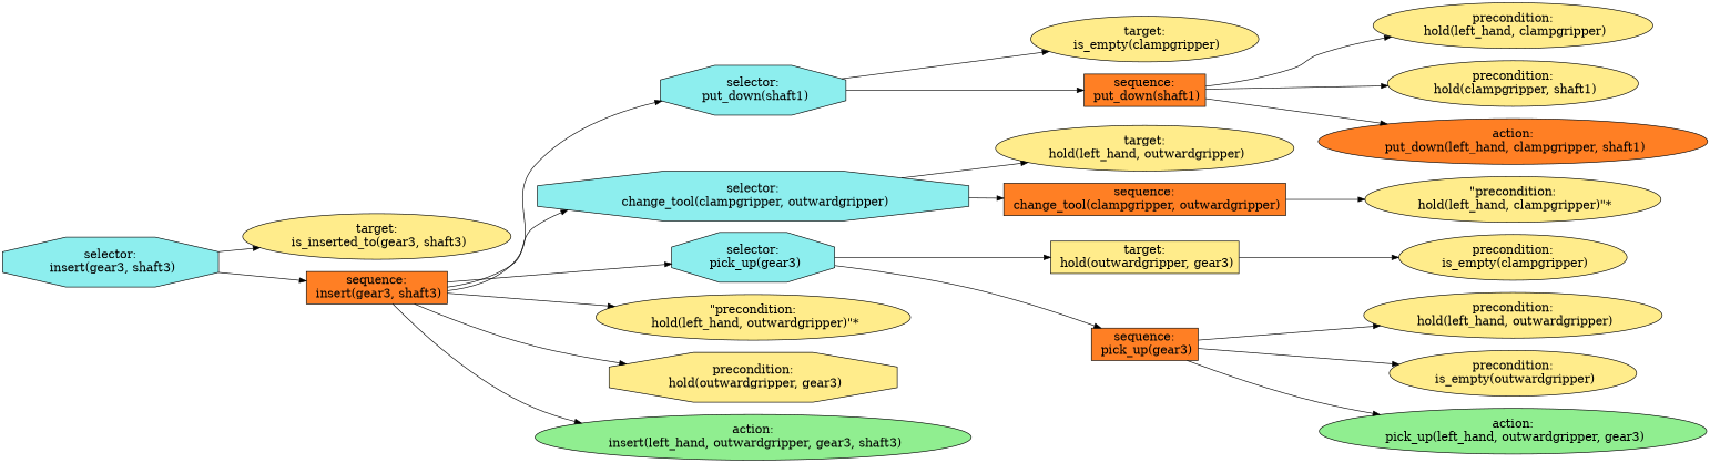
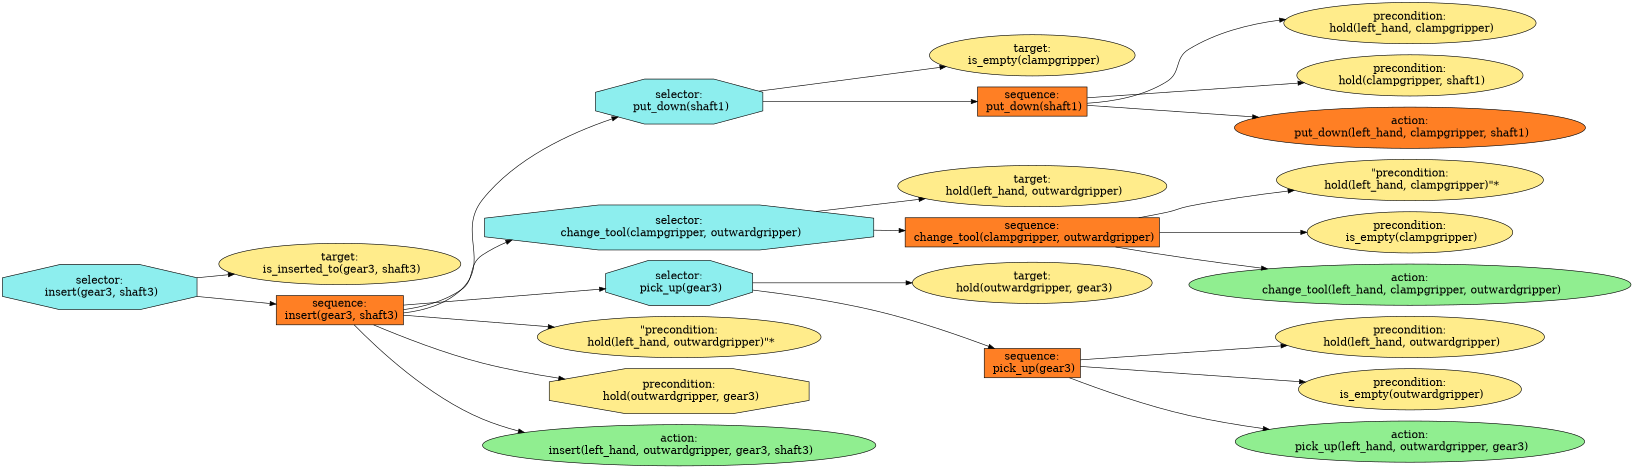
  digraph {
    fontname="times-roman"
    ordering=out
    rankdir=LR
    node [fillcolor=lightgoldenrod1 fontcolor=black fontname="times-roman" fontsize=18 shape=ellipse style=filled]
    edge [fontname="times-roman"]
    n1 [fillcolor=darkslategray2 label="selector:\n insert(gear3, shaft3)" shape=octagon]
    n2 [label="target:\n is_inserted_to(gear3, shaft3)"]
    n3 [fillcolor=chocolate1 label="sequence:\n insert(gear3, shaft3)" shape=box]
    n4 [fillcolor=darkslategray2 label="selector:\n put_down(shaft1)" shape=octagon]
    n5 [fillcolor=darkslategray2 label="selector:\n change_tool(clampgripper, outwardgripper)" shape=octagon]
    n6 [fillcolor=darkslategray2 label="selector:\n pick_up(gear3)" shape=octagon]
    n7 [label="\"precondition:\n hold(left_hand, outwardgripper)\"*"]
    n8 [label="precondition:\n hold(outwardgripper, gear3)" shape=octagon]
    n9 [fillcolor=lightgreen label="action:\n insert(left_hand, outwardgripper, gear3, shaft3)"]
    n10 [label="target:\n is_empty(clampgripper)"]
    n11 [fillcolor=chocolate1 label="sequence:\n put_down(shaft1)" shape=box]
    n12 [label="target:\n hold(left_hand, outwardgripper)"]
    n13 [fillcolor=chocolate1 label="sequence:\n change_tool(clampgripper, outwardgripper)" shape=box]
-   n14 [label="target:\n hold(outwardgripper, gear3)" shape=box]
+   n14 [label="target:\n hold(outwardgripper, gear3)"]
    n15 [fillcolor=chocolate1 label="sequence:\n pick_up(gear3)" shape=box]
    n16 [label="precondition:\n hold(left_hand, clampgripper)"]
    n17 [label="precondition:\n hold(clampgripper, shaft1)"]
    n18 [fillcolor=chocolate1 label="action:\n put_down(left_hand, clampgripper, shaft1)"]
    n19 [label="\"precondition:\n hold(left_hand, clampgripper)\"*"]
    n20 [label="precondition:\n is_empty(clampgripper)"]
+   n21 [fillcolor=lightgreen label="action:\n change_tool(left_hand, clampgripper, outwardgripper)"]
    n22 [label="precondition:\n hold(left_hand, outwardgripper)"]
    n23 [label="precondition:\n is_empty(outwardgripper)"]
    n24 [fillcolor=lightgreen label="action:\n pick_up(left_hand, outwardgripper, gear3)"]
    n1 -> n2
    n1 -> n3
    n3 -> n4
    n3 -> n5
    n3 -> n6
    n3 -> n7
    n3 -> n8
    n3 -> n9
    n4 -> n10
    n4 -> n11
    n5 -> n12
    n5 -> n13
    n6 -> n14
    n6 -> n15
    n11 -> n16
    n11 -> n17
    n11 -> n18
    n13 -> n19
-   n14 -> n20
+   n13 -> n20
+   n13 -> n21
    n15 -> n22
    n15 -> n23
    n15 -> n24
  }
